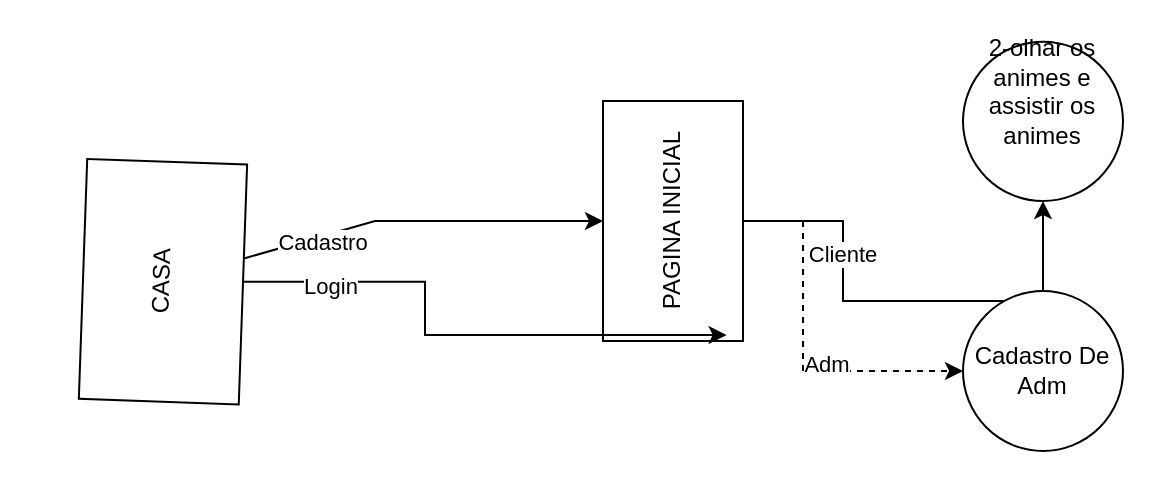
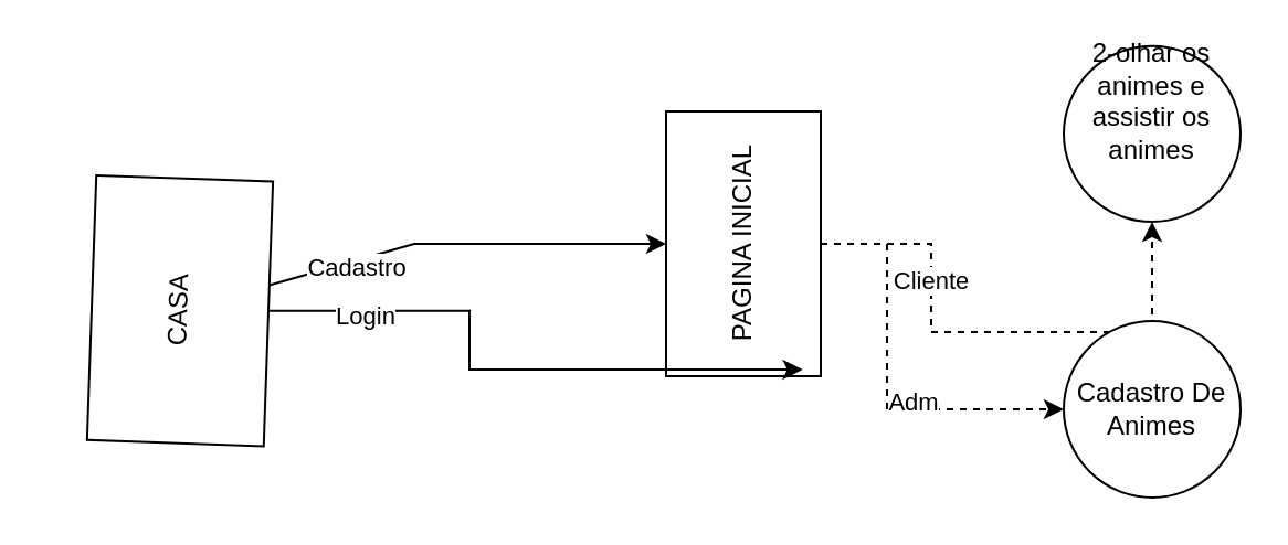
  <mxCell id="0" />
  <mxCell id="1" parent="0" />
  <mxCell id="2" value="" style="edgeStyle=orthogonalEdgeStyle;rounded=0;orthogonalLoop=1;jettySize=auto;html=1;" edge="1" parent="1" source="4" target="9"><mxGeometry relative="1" as="geometry"><Array as="points"><mxPoint x="187" y="110" /></Array></mxGeometry></mxCell>
  <mxCell id="3" value="Cadastro" style="edgeLabel;html=1;align=center;verticalAlign=middle;resizable=0;points=[];" vertex="1" connectable="0" parent="2"><mxGeometry x="-0.56" y="-3" relative="1" as="geometry"><mxPoint as="offset" /></mxGeometry></mxCell>
  <mxCell id="4" value="CASA" style="rounded=0;whiteSpace=wrap;html=1;rotation=-88;" vertex="1" parent="1"><mxGeometry x="20.99" y="100.35" width="120" height="80" as="geometry" /></mxCell>
- <mxCell id="5" value="" style="edgeStyle=orthogonalEdgeStyle;rounded=0;orthogonalLoop=1;jettySize=auto;html=1;" edge="1" parent="1" source="9" target="12"><mxGeometry relative="1" as="geometry"><Array as="points"><mxPoint x="421" y="110" /><mxPoint x="421" y="150" /><mxPoint x="521" y="150" /></Array></mxGeometry></mxCell>
+ <mxCell id="5" value="" style="edgeStyle=orthogonalEdgeStyle;rounded=0;orthogonalLoop=1;jettySize=auto;html=1;dashed=1;" edge="1" parent="1" source="9" target="12"><mxGeometry relative="1" as="geometry"><Array as="points"><mxPoint x="421" y="110" /><mxPoint x="421" y="150" /><mxPoint x="521" y="150" /></Array></mxGeometry></mxCell>
  <mxCell id="6" value="Cliente" style="edgeLabel;html=1;align=center;verticalAlign=middle;resizable=0;points=[];" vertex="1" connectable="0" parent="5"><mxGeometry x="-0.446" y="-1" relative="1" as="geometry"><mxPoint as="offset" /></mxGeometry></mxCell>
  <mxCell id="7" style="edgeStyle=orthogonalEdgeStyle;rounded=0;orthogonalLoop=1;jettySize=auto;html=1;dashed=1;" edge="1" parent="1" source="9" target="13"><mxGeometry relative="1" as="geometry"><Array as="points"><mxPoint x="401" y="110" /><mxPoint x="401" y="185" /></Array></mxGeometry></mxCell>
  <mxCell id="8" value="Adm" style="edgeLabel;html=1;align=center;verticalAlign=middle;resizable=0;points=[];" vertex="1" connectable="0" parent="7"><mxGeometry x="0.254" y="4" relative="1" as="geometry"><mxPoint as="offset" /></mxGeometry></mxCell>
  <mxCell id="9" value="PAGINA INICIAL" style="whiteSpace=wrap;html=1;rounded=0;rotation=-90;" vertex="1" parent="1"><mxGeometry x="276" y="75" width="120" height="70" as="geometry" /></mxCell>
  <mxCell id="10" style="edgeStyle=orthogonalEdgeStyle;rounded=0;orthogonalLoop=1;jettySize=auto;html=1;entryX=0.025;entryY=0.883;entryDx=0;entryDy=0;entryPerimeter=0;" edge="1" parent="1" source="4" target="9"><mxGeometry relative="1" as="geometry" /></mxCell>
  <mxCell id="11" value="Login" style="edgeLabel;html=1;align=center;verticalAlign=middle;resizable=0;points=[];" vertex="1" connectable="0" parent="10"><mxGeometry x="-0.676" y="-2" relative="1" as="geometry"><mxPoint as="offset" /></mxGeometry></mxCell>
  <mxCell id="12" value="&lt;font&gt;2-olhar os animes e assistir os animes&lt;br&gt;&lt;br&gt;&lt;br&gt;&lt;/font&gt;" style="ellipse;whiteSpace=wrap;html=1;rounded=0;" vertex="1" parent="1"><mxGeometry x="481" y="20.35" width="80" height="79.65" as="geometry" /></mxCell>
- <mxCell id="13" value="&lt;font&gt;Cadastro&amp;nbsp;&lt;/font&gt;&lt;font&gt;De Adm&lt;br&gt;&lt;/font&gt;" style="ellipse;whiteSpace=wrap;html=1;aspect=fixed;" vertex="1" parent="1"><mxGeometry x="481" y="145" width="80" height="80" as="geometry" /></mxCell>
+ <mxCell id="13" value="&lt;font&gt;Cadastro&amp;nbsp;&lt;/font&gt;&lt;font&gt;De Animes&lt;br&gt;&lt;/font&gt;" style="ellipse;whiteSpace=wrap;html=1;aspect=fixed;" vertex="1" parent="1"><mxGeometry x="481" y="145" width="80" height="80" as="geometry" /></mxCell>
